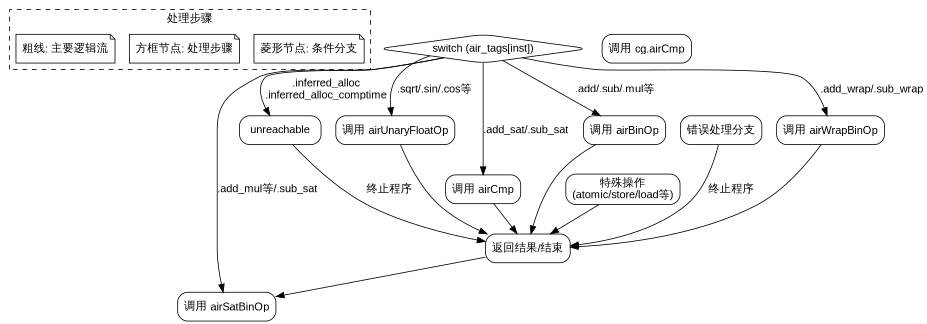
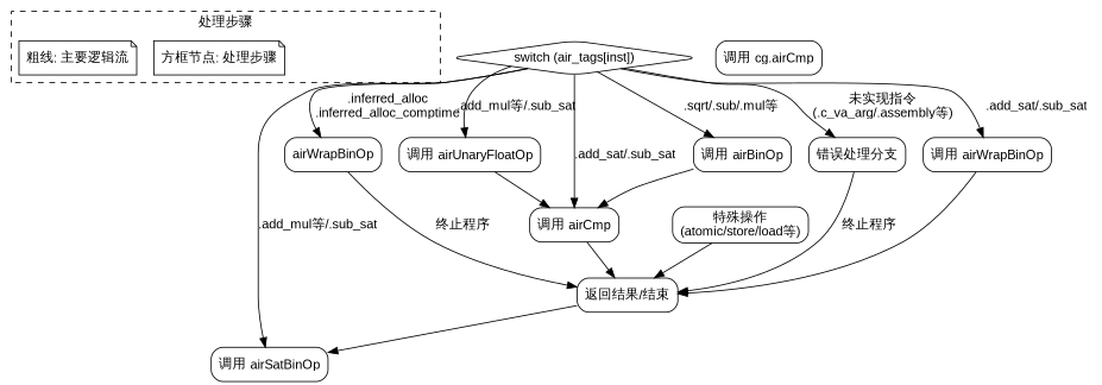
  digraph {
    node [fontname=Arial shape=box style=rounded]
    edge [fontname=Arial]
-   n1 [label="菱形节点: 条件分支" shape=note]
    n2 [label="方框节点: 处理步骤" shape=note]
    n3 [label="粗线: 主要逻辑流" shape=note]
    n4 [label="switch (air_tags[inst])" shape=diamond]
    n5 [label="调用 airBinOp"]
    n6 [label="调用 airSatBinOp"]
    n7 [label="调用 airWrapBinOp"]
-   n8 [label=unreachable]
+   n8 [label=airWrapBinOp]
    n9 [label="调用 airUnaryFloatOp"]
    n10 [label="调用 airCmp"]
    n11 [label="错误处理分支"]
    n12 [label="返回结果/结束"]
    n13 [label="特殊操作\n(atomic/store/load等)"]
    n14 [label="调用 cg.airCmp"]
    subgraph cluster_1 {
      label="处理步骤"
      style=dashed
-     n1
      n2
      n3
    }
-   n4 -> n5 [label=".add/.sub/.mul等"]
+   n4 -> n5 [label=".sqrt/.sub/.mul等"]
    n4 -> n6 [label=".add_mul等/.sub_sat"]
-   n4 -> n7 [label=".add_wrap/.sub_wrap"]
+   n4 -> n7 [label=".add_sat/.sub_sat"]
    n4 -> n8 [label=".inferred_alloc\n.inferred_alloc_comptime"]
-   n4 -> n9 [label=".sqrt/.sin/.cos等"]
+   n4 -> n9 [label=".add_mul等/.sub_sat"]
    n4 -> n10 [label=".add_sat/.sub_sat"]
-   n5 -> n12
+   n4 -> n11 [label="未实现指令\n(.c_va_arg/.assembly等)"]
+   n5 -> n10
    n7 -> n12
    n8 -> n12 [label="终止程序"]
-   n9 -> n12
+   n9 -> n10
    n10 -> n12
    n11 -> n12 [label="终止程序"]
    n12 -> n6
    n13 -> n12
  }
